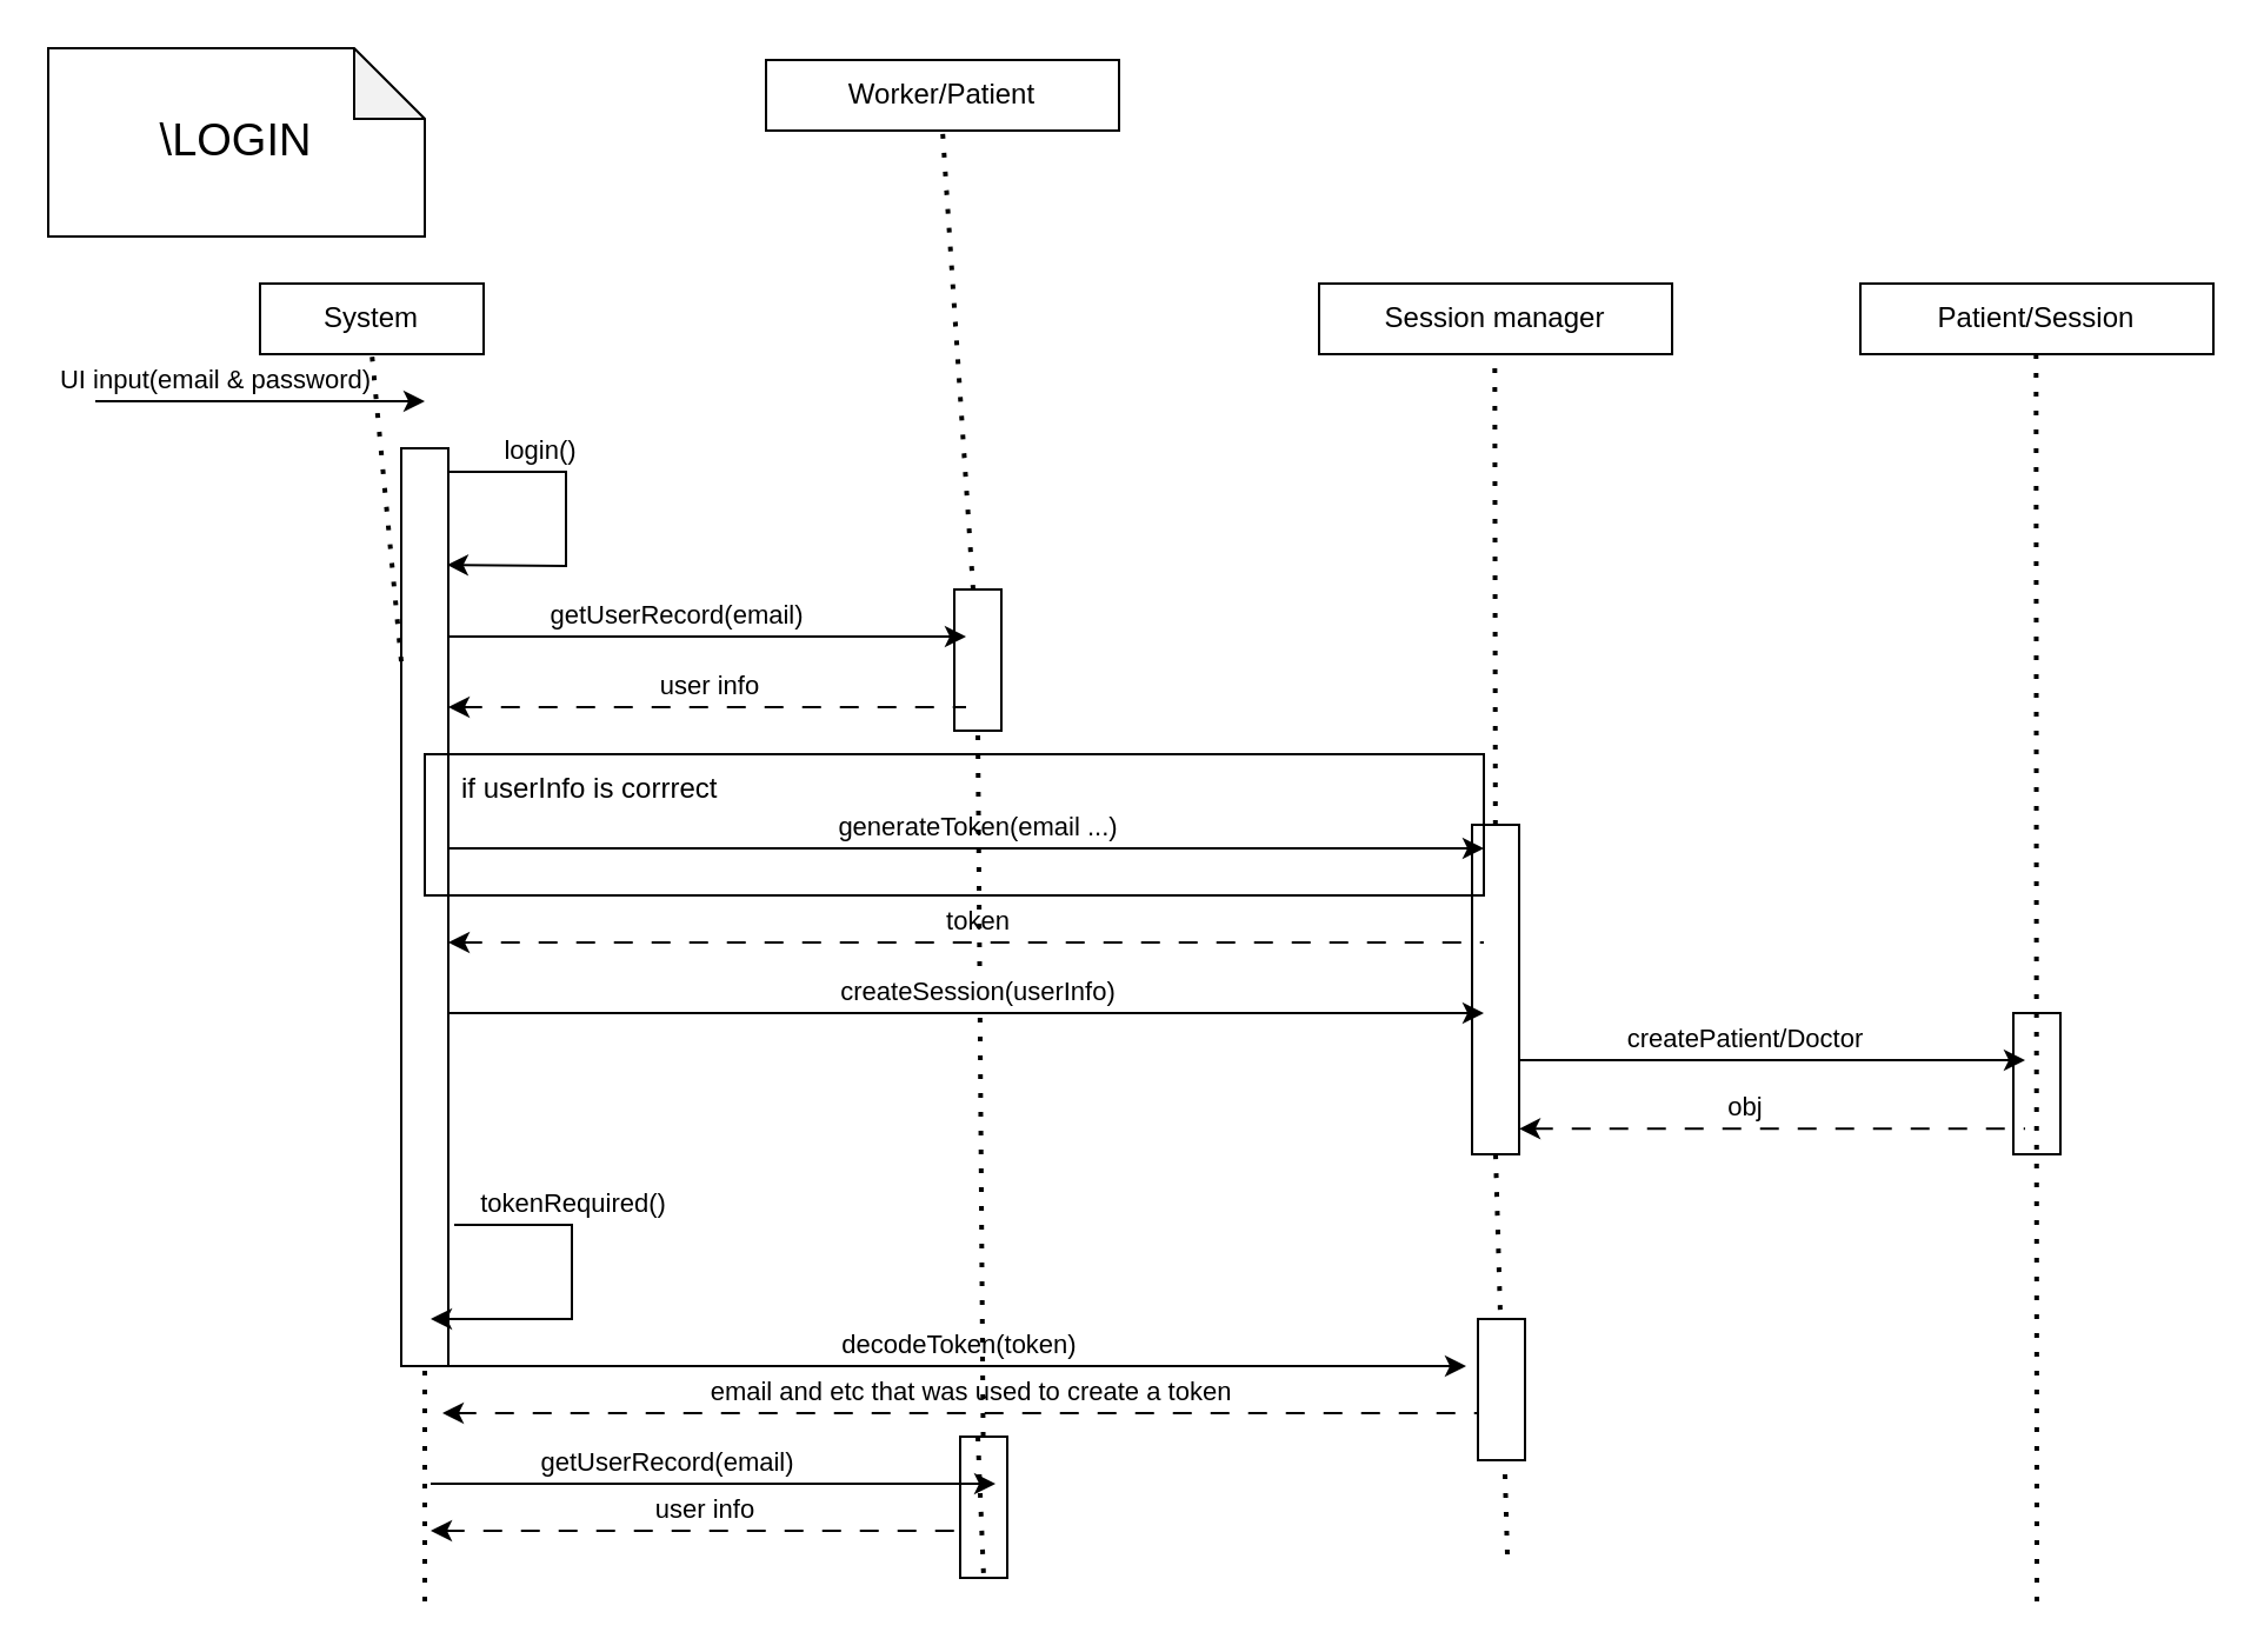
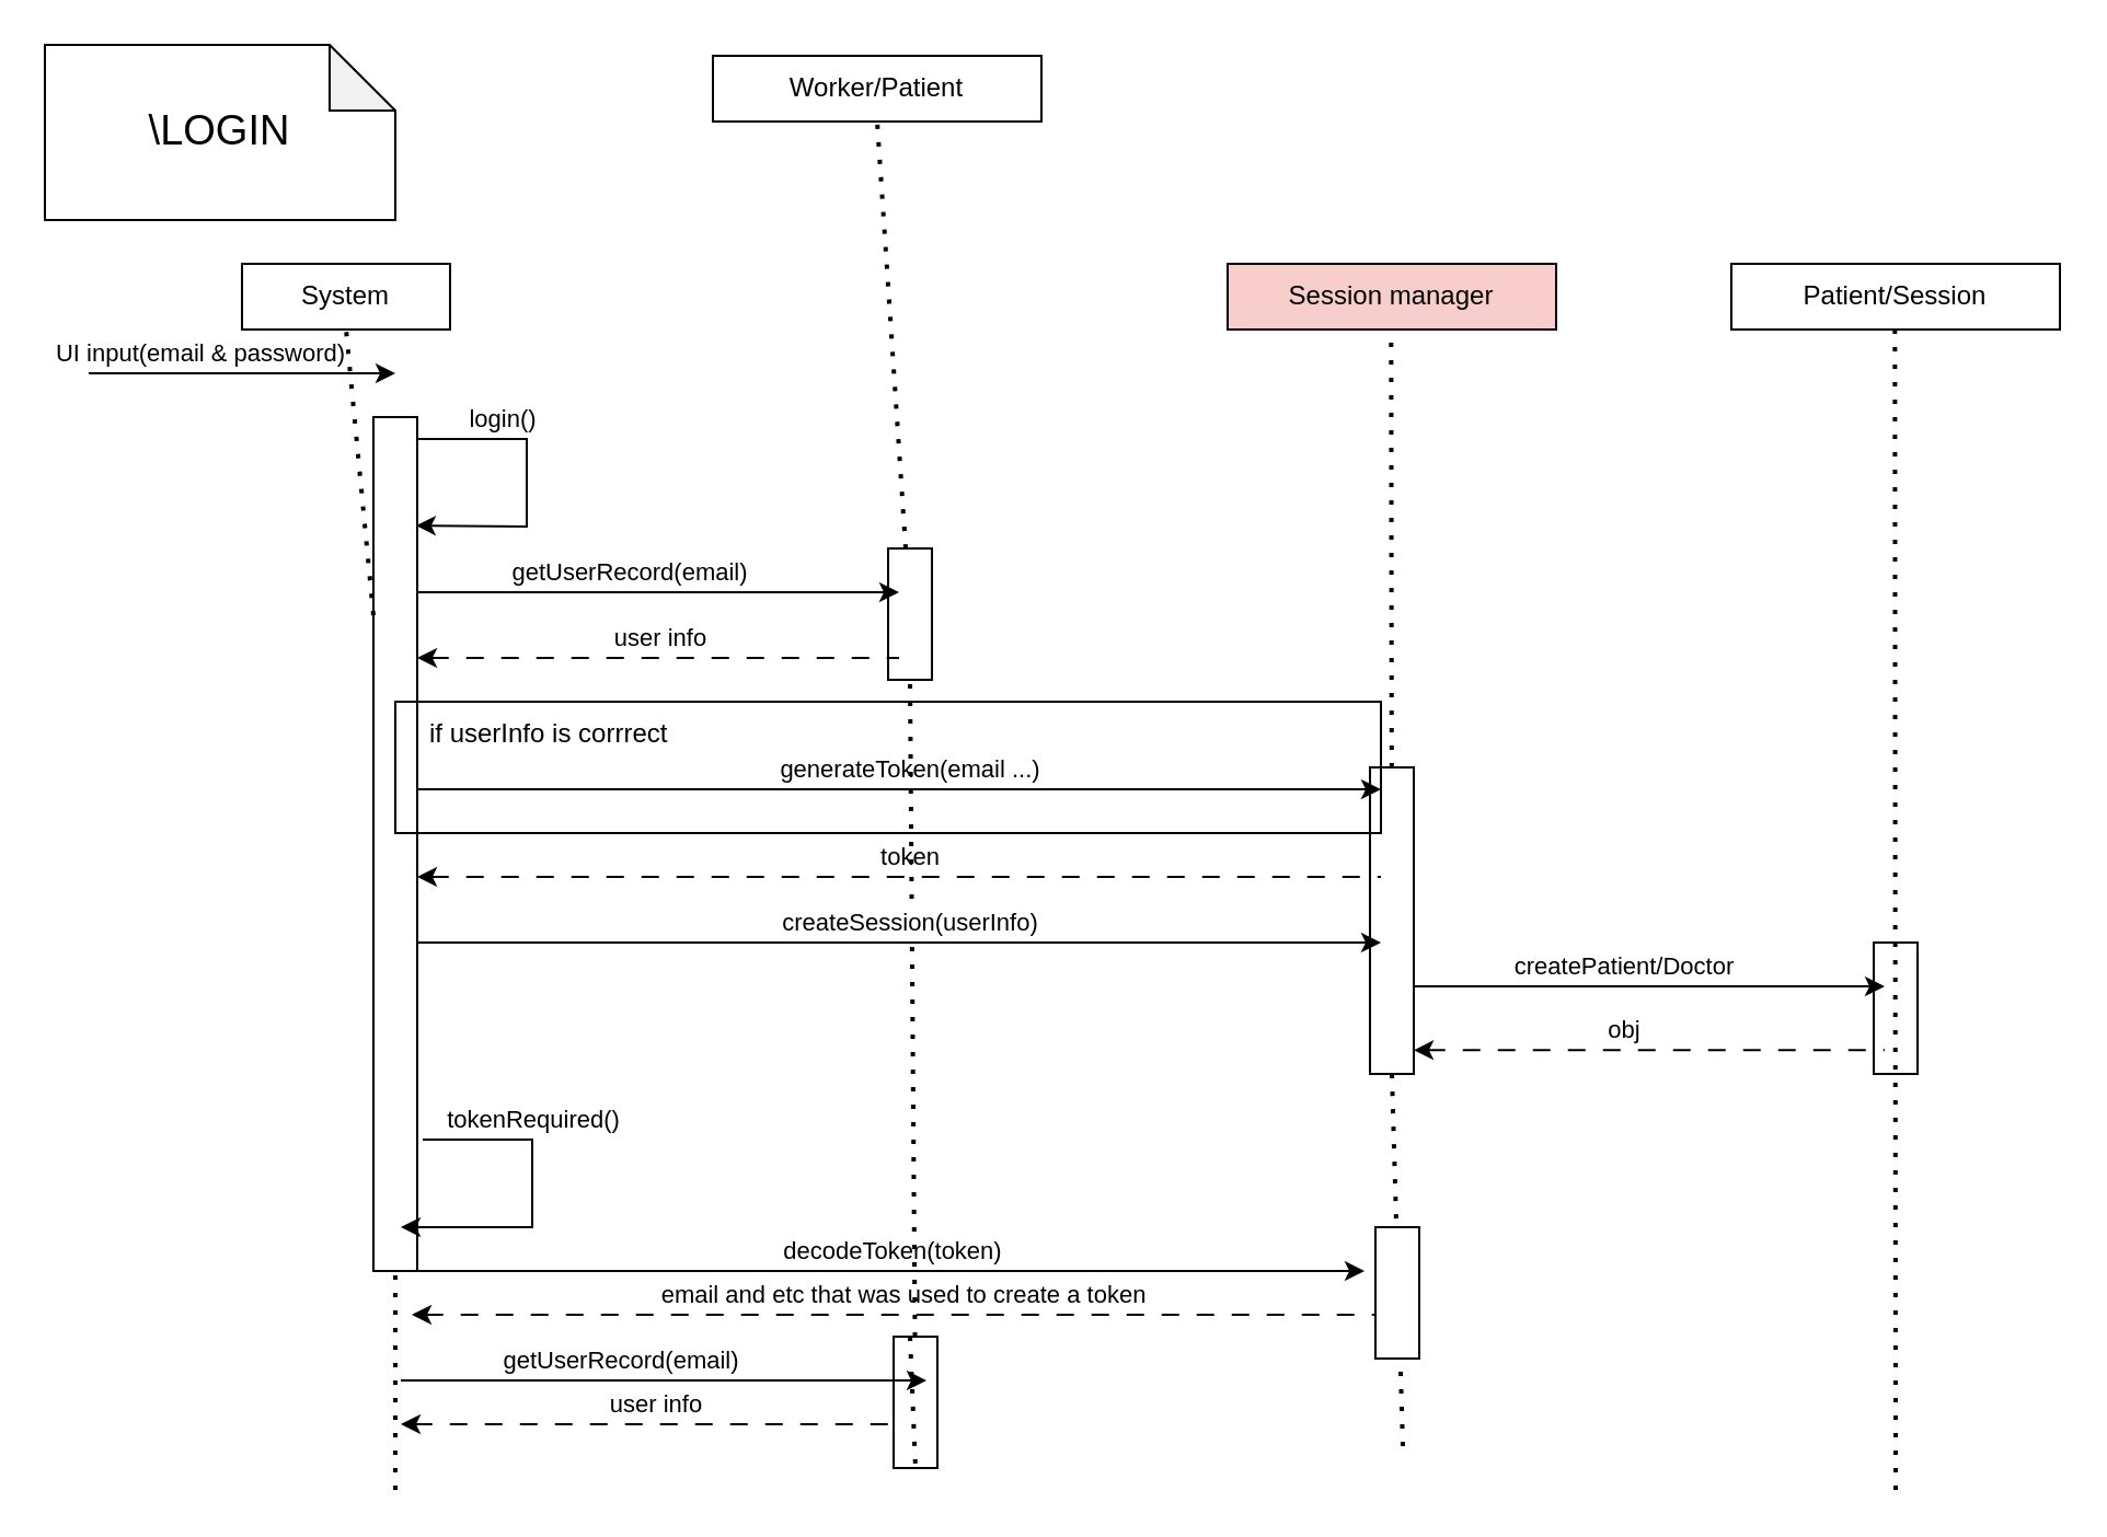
  <mxCell id="0" />
  <mxCell id="1" parent="0" />
  <mxCell id="2" value="" style="rounded=0;whiteSpace=wrap;html=1;" parent="1" vertex="1"><mxGeometry x="855" y="430" width="20" height="60" as="geometry" /></mxCell>
  <mxCell id="3" value="" style="rounded=0;whiteSpace=wrap;html=1;" parent="1" vertex="1"><mxGeometry x="625" y="350" width="20" height="140" as="geometry" /></mxCell>
  <mxCell id="4" value="" style="rounded=0;whiteSpace=wrap;html=1;" parent="1" vertex="1"><mxGeometry x="407.5" y="610" width="20" height="60" as="geometry" /></mxCell>
  <mxCell id="5" value="" style="rounded=0;whiteSpace=wrap;html=1;" parent="1" vertex="1"><mxGeometry x="405" y="250" width="20" height="60" as="geometry" /></mxCell>
  <mxCell id="6" value="" style="rounded=0;whiteSpace=wrap;html=1;" parent="1" vertex="1"><mxGeometry x="170" y="190" width="20" height="390" as="geometry" /></mxCell>
  <mxCell id="7" value="" style="rounded=0;whiteSpace=wrap;html=1;fillColor=none;" parent="1" vertex="1"><mxGeometry x="180" y="320" width="450" height="60" as="geometry" /></mxCell>
  <mxCell id="8" value="System" style="rounded=0;whiteSpace=wrap;html=1;" parent="1" vertex="1"><mxGeometry x="110" y="120" width="95" height="30" as="geometry" /></mxCell>
  <mxCell id="9" value="" style="endArrow=none;dashed=1;html=1;dashPattern=1 3;strokeWidth=2;rounded=0;entryX=0.5;entryY=1;entryDx=0;entryDy=0;" parent="1" source="6" target="8" edge="1"><mxGeometry width="50" height="50" relative="1" as="geometry"><mxPoint x="185" y="610" as="sourcePoint" /><mxPoint x="450" y="290" as="targetPoint" /></mxGeometry></mxCell>
  <mxCell id="10" value="&lt;font style=&quot;font-size: 19px;&quot;&gt;\LOGIN&lt;/font&gt;" style="shape=note;whiteSpace=wrap;html=1;backgroundOutline=1;darkOpacity=0.05;" parent="1" vertex="1"><mxGeometry x="20" y="20" width="160" height="80" as="geometry" /></mxCell>
  <mxCell id="11" value="" style="endArrow=classic;html=1;rounded=0;" parent="1" edge="1"><mxGeometry width="50" height="50" relative="1" as="geometry"><mxPoint x="40" y="170" as="sourcePoint" /><mxPoint x="180" y="170" as="targetPoint" /></mxGeometry></mxCell>
  <mxCell id="12" value="UI input(email &amp;amp; password)" style="edgeLabel;html=1;align=center;verticalAlign=middle;resizable=0;points=[];" parent="11" vertex="1" connectable="0"><mxGeometry x="-0.612" y="-2" relative="1" as="geometry"><mxPoint x="23" y="-12" as="offset" /></mxGeometry></mxCell>
  <mxCell id="13" value="" style="endArrow=classic;html=1;rounded=0;entryX=0.971;entryY=0.127;entryDx=0;entryDy=0;entryPerimeter=0;" parent="1" target="6" edge="1"><mxGeometry width="50" height="50" relative="1" as="geometry"><mxPoint x="190" y="200" as="sourcePoint" /><mxPoint x="180" y="240" as="targetPoint" /><Array as="points"><mxPoint x="240" y="200" /><mxPoint x="240" y="240" /></Array></mxGeometry></mxCell>
  <mxCell id="14" value="login()" style="edgeLabel;html=1;align=center;verticalAlign=middle;resizable=0;points=[];" parent="13" vertex="1" connectable="0"><mxGeometry x="-0.612" y="-2" relative="1" as="geometry"><mxPoint x="11" y="-12" as="offset" /></mxGeometry></mxCell>
  <mxCell id="15" value="Worker/Patient" style="rounded=0;whiteSpace=wrap;html=1;" parent="1" vertex="1"><mxGeometry x="325" y="25" width="150" height="30" as="geometry" /></mxCell>
  <mxCell id="16" value="" style="endArrow=none;dashed=1;html=1;dashPattern=1 3;strokeWidth=2;rounded=0;entryX=0.5;entryY=1;entryDx=0;entryDy=0;" parent="1" source="5" target="15" edge="1"><mxGeometry width="50" height="50" relative="1" as="geometry"><mxPoint x="415" y="610" as="sourcePoint" /><mxPoint x="680" y="290" as="targetPoint" /></mxGeometry></mxCell>
  <mxCell id="17" value="" style="endArrow=classic;html=1;rounded=0;" parent="1" edge="1"><mxGeometry width="50" height="50" relative="1" as="geometry"><mxPoint x="190" y="270" as="sourcePoint" /><mxPoint x="410" y="270" as="targetPoint" /></mxGeometry></mxCell>
  <mxCell id="18" value="getUserRecord(email)" style="edgeLabel;html=1;align=center;verticalAlign=middle;resizable=0;points=[];" parent="17" vertex="1" connectable="0"><mxGeometry x="-0.612" y="-2" relative="1" as="geometry"><mxPoint x="53" y="-12" as="offset" /></mxGeometry></mxCell>
  <mxCell id="19" value="" style="endArrow=none;html=1;rounded=0;dashed=1;dashPattern=8 8;startArrow=classic;startFill=1;endFill=0;" parent="1" edge="1"><mxGeometry width="50" height="50" relative="1" as="geometry"><mxPoint x="190" y="300" as="sourcePoint" /><mxPoint x="410" y="300" as="targetPoint" /></mxGeometry></mxCell>
  <mxCell id="20" value="user info" style="edgeLabel;html=1;align=center;verticalAlign=middle;resizable=0;points=[];" parent="19" vertex="1" connectable="0"><mxGeometry x="0.297" y="2" relative="1" as="geometry"><mxPoint x="-33" y="-8" as="offset" /></mxGeometry></mxCell>
- <mxCell id="21" value="Session manager" style="rounded=0;whiteSpace=wrap;html=1;" parent="1" vertex="1"><mxGeometry x="560" y="120" width="150" height="30" as="geometry" /></mxCell>
+ <mxCell id="21" value="Session manager" style="rounded=0;whiteSpace=wrap;html=1;fillColor=#f8cecc;" parent="1" vertex="1"><mxGeometry x="560" y="120" width="150" height="30" as="geometry" /></mxCell>
  <mxCell id="22" value="" style="endArrow=none;dashed=1;html=1;dashPattern=1 3;strokeWidth=2;rounded=0;entryX=0.5;entryY=1;entryDx=0;entryDy=0;" parent="1" source="3" edge="1"><mxGeometry width="50" height="50" relative="1" as="geometry"><mxPoint x="634.66" y="610" as="sourcePoint" /><mxPoint x="634.66" y="150" as="targetPoint" /></mxGeometry></mxCell>
  <mxCell id="23" value="" style="endArrow=classic;html=1;rounded=0;" parent="1" edge="1"><mxGeometry width="50" height="50" relative="1" as="geometry"><mxPoint x="190" y="360" as="sourcePoint" /><mxPoint x="630" y="360" as="targetPoint" /></mxGeometry></mxCell>
  <mxCell id="24" value="generateToken(email ...)" style="edgeLabel;html=1;align=center;verticalAlign=middle;resizable=0;points=[];" parent="23" vertex="1" connectable="0"><mxGeometry x="-0.612" y="-2" relative="1" as="geometry"><mxPoint x="139" y="-12" as="offset" /></mxGeometry></mxCell>
  <mxCell id="25" value="if userInfo is corrrect" style="text;strokeColor=none;fillColor=none;align=left;verticalAlign=middle;spacingLeft=4;spacingRight=4;overflow=hidden;points=[[0,0.5],[1,0.5]];portConstraint=eastwest;rotatable=0;whiteSpace=wrap;html=1;" parent="1" vertex="1"><mxGeometry x="190" y="320" width="160" height="30" as="geometry" /></mxCell>
  <mxCell id="26" value="" style="endArrow=none;html=1;rounded=0;startArrow=classic;startFill=1;endFill=0;dashed=1;dashPattern=8 8;" parent="1" edge="1"><mxGeometry width="50" height="50" relative="1" as="geometry"><mxPoint x="190" y="400" as="sourcePoint" /><mxPoint x="630" y="400" as="targetPoint" /></mxGeometry></mxCell>
  <mxCell id="27" value="token" style="edgeLabel;html=1;align=center;verticalAlign=middle;resizable=0;points=[];" parent="26" vertex="1" connectable="0"><mxGeometry x="-0.612" y="-2" relative="1" as="geometry"><mxPoint x="139" y="-12" as="offset" /></mxGeometry></mxCell>
  <mxCell id="28" value="" style="endArrow=classic;html=1;rounded=0;" parent="1" edge="1"><mxGeometry width="50" height="50" relative="1" as="geometry"><mxPoint x="192.5" y="520" as="sourcePoint" /><mxPoint x="182.5" y="560" as="targetPoint" /><Array as="points"><mxPoint x="242.5" y="520" /><mxPoint x="242.5" y="560" /></Array></mxGeometry></mxCell>
  <mxCell id="29" value="tokenRequired()" style="edgeLabel;html=1;align=center;verticalAlign=middle;resizable=0;points=[];" parent="28" vertex="1" connectable="0"><mxGeometry x="-0.612" y="-2" relative="1" as="geometry"><mxPoint x="21" y="-12" as="offset" /></mxGeometry></mxCell>
  <mxCell id="30" value="" style="endArrow=classic;html=1;rounded=0;" parent="1" edge="1"><mxGeometry width="50" height="50" relative="1" as="geometry"><mxPoint x="182.5" y="580" as="sourcePoint" /><mxPoint x="622.5" y="580" as="targetPoint" /></mxGeometry></mxCell>
  <mxCell id="31" value="decodeToken(token)" style="edgeLabel;html=1;align=center;verticalAlign=middle;resizable=0;points=[];" parent="30" vertex="1" connectable="0"><mxGeometry x="-0.612" y="-2" relative="1" as="geometry"><mxPoint x="139" y="-12" as="offset" /></mxGeometry></mxCell>
  <mxCell id="32" value="" style="endArrow=classic;html=1;rounded=0;" parent="1" edge="1"><mxGeometry width="50" height="50" relative="1" as="geometry"><mxPoint x="182.5" y="630" as="sourcePoint" /><mxPoint x="422.5" y="630" as="targetPoint" /></mxGeometry></mxCell>
  <mxCell id="33" value="getUserRecord(email)" style="edgeLabel;html=1;align=center;verticalAlign=middle;resizable=0;points=[];" parent="32" vertex="1" connectable="0"><mxGeometry x="-0.612" y="-2" relative="1" as="geometry"><mxPoint x="53" y="-12" as="offset" /></mxGeometry></mxCell>
  <mxCell id="34" value="" style="endArrow=none;html=1;rounded=0;startArrow=classic;startFill=1;endFill=0;dashed=1;dashPattern=8 8;" parent="1" edge="1"><mxGeometry width="50" height="50" relative="1" as="geometry"><mxPoint x="187.5" y="600" as="sourcePoint" /><mxPoint x="627.5" y="600" as="targetPoint" /></mxGeometry></mxCell>
  <mxCell id="35" value="email and etc that was used to create a token" style="edgeLabel;html=1;align=center;verticalAlign=middle;resizable=0;points=[];" parent="34" vertex="1" connectable="0"><mxGeometry x="-0.612" y="-2" relative="1" as="geometry"><mxPoint x="139" y="-12" as="offset" /></mxGeometry></mxCell>
  <mxCell id="36" value="" style="endArrow=none;html=1;rounded=0;dashed=1;dashPattern=8 8;startArrow=classic;startFill=1;endFill=0;" parent="1" edge="1"><mxGeometry width="50" height="50" relative="1" as="geometry"><mxPoint x="182.5" y="650" as="sourcePoint" /><mxPoint x="412.5" y="650" as="targetPoint" /></mxGeometry></mxCell>
  <mxCell id="37" value="user info" style="edgeLabel;html=1;align=center;verticalAlign=middle;resizable=0;points=[];" parent="36" vertex="1" connectable="0"><mxGeometry x="0.297" y="2" relative="1" as="geometry"><mxPoint x="-33" y="-8" as="offset" /></mxGeometry></mxCell>
  <mxCell id="38" value="" style="endArrow=none;dashed=1;html=1;dashPattern=1 3;strokeWidth=2;rounded=0;entryX=0.5;entryY=1;entryDx=0;entryDy=0;" parent="1" target="6" edge="1"><mxGeometry width="50" height="50" relative="1" as="geometry"><mxPoint x="180" y="680" as="sourcePoint" /><mxPoint x="185" y="150" as="targetPoint" /></mxGeometry></mxCell>
  <mxCell id="39" value="" style="endArrow=none;dashed=1;html=1;dashPattern=1 3;strokeWidth=2;rounded=0;entryX=0.5;entryY=1;entryDx=0;entryDy=0;" parent="1" source="4" target="5" edge="1"><mxGeometry width="50" height="50" relative="1" as="geometry"><mxPoint x="415" y="610" as="sourcePoint" /><mxPoint x="415" y="150" as="targetPoint" /></mxGeometry></mxCell>
  <mxCell id="40" value="" style="endArrow=none;dashed=1;html=1;dashPattern=1 3;strokeWidth=2;rounded=0;entryX=0.5;entryY=1;entryDx=0;entryDy=0;" parent="1" target="4" edge="1"><mxGeometry width="50" height="50" relative="1" as="geometry"><mxPoint x="415" y="610" as="sourcePoint" /><mxPoint x="415" y="310" as="targetPoint" /></mxGeometry></mxCell>
  <mxCell id="41" value="" style="endArrow=none;dashed=1;html=1;dashPattern=1 3;strokeWidth=2;rounded=0;entryX=0.5;entryY=1;entryDx=0;entryDy=0;" parent="1" target="3" edge="1"><mxGeometry width="50" height="50" relative="1" as="geometry"><mxPoint x="640" y="660" as="sourcePoint" /><mxPoint x="634.66" y="150" as="targetPoint" /></mxGeometry></mxCell>
  <mxCell id="42" value="" style="rounded=0;whiteSpace=wrap;html=1;" parent="1" vertex="1"><mxGeometry x="627.5" y="560" width="20" height="60" as="geometry" /></mxCell>
  <mxCell id="43" value="" style="endArrow=classic;html=1;rounded=0;" parent="1" edge="1"><mxGeometry width="50" height="50" relative="1" as="geometry"><mxPoint x="190" y="430" as="sourcePoint" /><mxPoint x="630" y="430" as="targetPoint" /></mxGeometry></mxCell>
  <mxCell id="44" value="createSession(userInfo)" style="edgeLabel;html=1;align=center;verticalAlign=middle;resizable=0;points=[];" parent="43" vertex="1" connectable="0"><mxGeometry x="-0.612" y="-2" relative="1" as="geometry"><mxPoint x="139" y="-12" as="offset" /></mxGeometry></mxCell>
  <mxCell id="45" value="Patient/Session" style="rounded=0;whiteSpace=wrap;html=1;" parent="1" vertex="1"><mxGeometry x="790" y="120" width="150" height="30" as="geometry" /></mxCell>
  <mxCell id="46" value="" style="endArrow=none;dashed=1;html=1;dashPattern=1 3;strokeWidth=2;rounded=0;entryX=0.5;entryY=1;entryDx=0;entryDy=0;" parent="1" edge="1"><mxGeometry width="50" height="50" relative="1" as="geometry"><mxPoint x="865" y="680" as="sourcePoint" /><mxPoint x="864.66" y="150" as="targetPoint" /></mxGeometry></mxCell>
  <mxCell id="47" value="" style="endArrow=classic;html=1;rounded=0;" parent="1" edge="1"><mxGeometry width="50" height="50" relative="1" as="geometry"><mxPoint x="645" y="450" as="sourcePoint" /><mxPoint x="860" y="450" as="targetPoint" /></mxGeometry></mxCell>
  <mxCell id="48" value="createPatient/Doctor" style="edgeLabel;html=1;align=center;verticalAlign=middle;resizable=0;points=[];" parent="47" vertex="1" connectable="0"><mxGeometry x="-0.612" y="-2" relative="1" as="geometry"><mxPoint x="53" y="-12" as="offset" /></mxGeometry></mxCell>
  <mxCell id="49" value="" style="endArrow=none;html=1;rounded=0;startArrow=classic;startFill=1;endFill=0;dashed=1;dashPattern=8 8;" parent="1" edge="1"><mxGeometry width="50" height="50" relative="1" as="geometry"><mxPoint x="645" y="479.17" as="sourcePoint" /><mxPoint x="860" y="479.17" as="targetPoint" /></mxGeometry></mxCell>
  <mxCell id="50" value="obj" style="edgeLabel;html=1;align=center;verticalAlign=middle;resizable=0;points=[];" parent="49" vertex="1" connectable="0"><mxGeometry x="-0.612" y="-2" relative="1" as="geometry"><mxPoint x="53" y="-12" as="offset" /></mxGeometry></mxCell>
